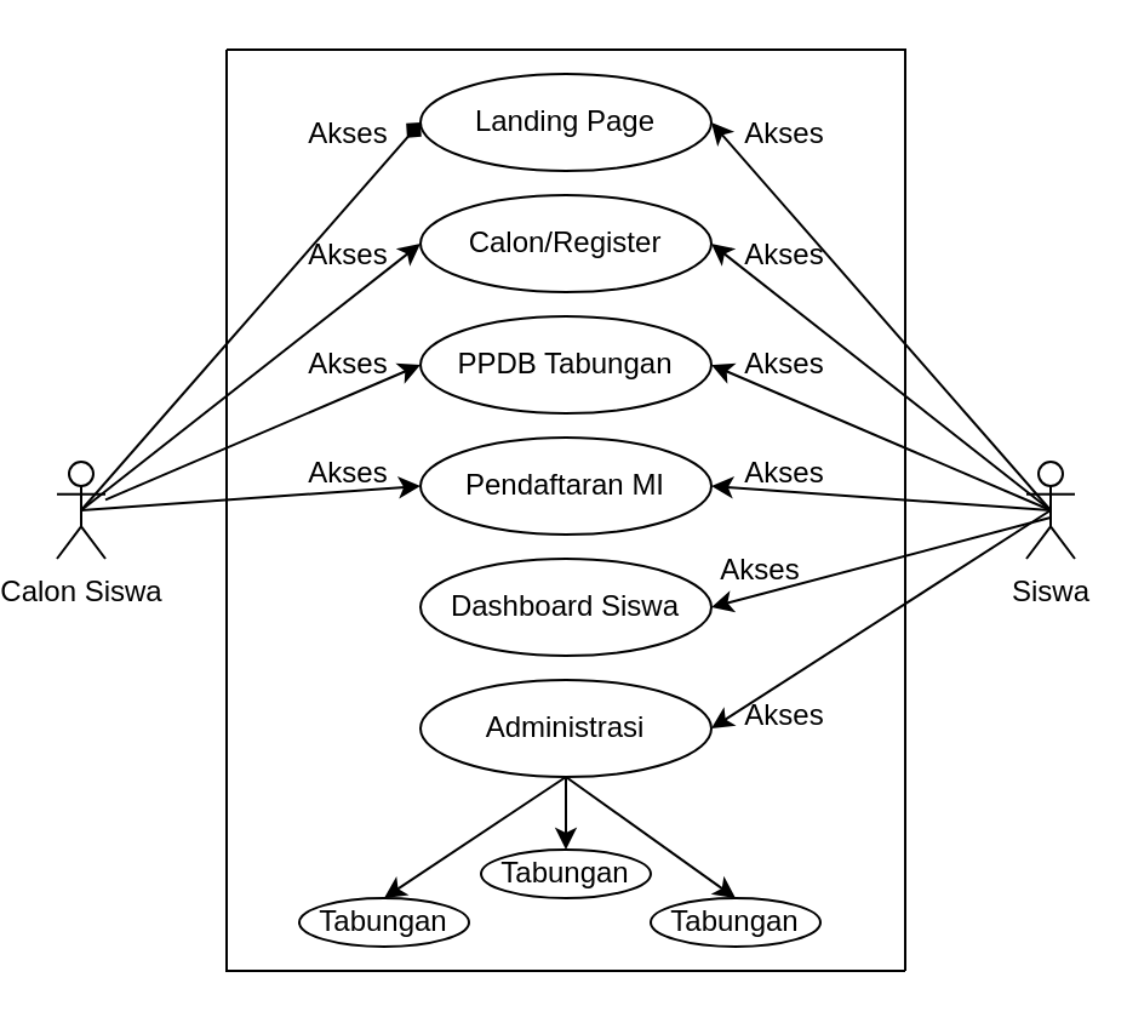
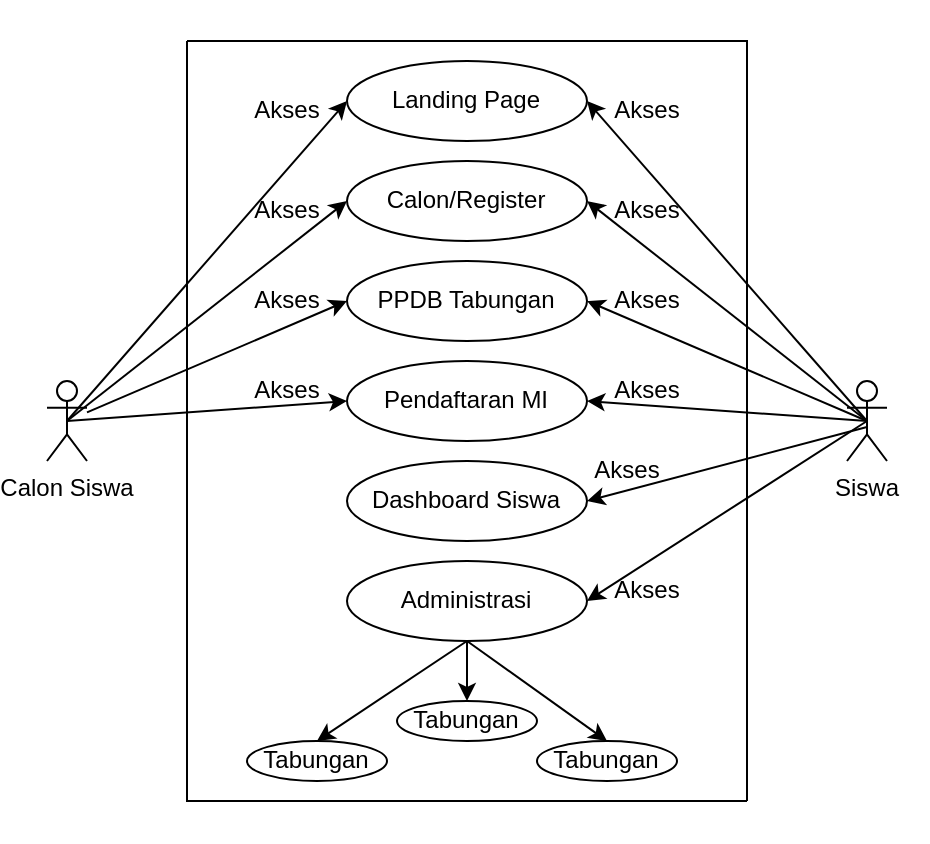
  <mxCell id="0" />
  <mxCell id="1" parent="0" />
  <mxCell id="2" value="Calon Siswa" style="shape=umlActor;verticalLabelPosition=bottom;verticalAlign=top;html=1;outlineConnect=0;" vertex="1" parent="1"><mxGeometry x="20" y="190" width="20" height="40" as="geometry" /></mxCell>
  <mxCell id="3" value="Siswa&lt;br&gt;" style="shape=umlActor;verticalLabelPosition=bottom;verticalAlign=top;html=1;outlineConnect=0;" vertex="1" parent="1"><mxGeometry x="420" y="190" width="20" height="40" as="geometry" /></mxCell>
  <mxCell id="4" value="Landing Page" style="ellipse;whiteSpace=wrap;html=1;" vertex="1" parent="1"><mxGeometry x="170" y="30" width="120" height="40" as="geometry" /></mxCell>
  <mxCell id="5" value="Calon/Register" style="ellipse;whiteSpace=wrap;html=1;" vertex="1" parent="1"><mxGeometry x="170" y="80" width="120" height="40" as="geometry" /></mxCell>
  <mxCell id="6" value="PPDB Tabungan" style="ellipse;whiteSpace=wrap;html=1;" vertex="1" parent="1"><mxGeometry x="170" y="130" width="120" height="40" as="geometry" /></mxCell>
  <mxCell id="7" value="Pendaftaran MI" style="ellipse;whiteSpace=wrap;html=1;" vertex="1" parent="1"><mxGeometry x="170" y="180" width="120" height="40" as="geometry" /></mxCell>
  <mxCell id="8" value="Dashboard Siswa" style="ellipse;whiteSpace=wrap;html=1;" vertex="1" parent="1"><mxGeometry x="170" y="230" width="120" height="40" as="geometry" /></mxCell>
  <mxCell id="9" value="Administrasi" style="ellipse;whiteSpace=wrap;html=1;" vertex="1" parent="1"><mxGeometry x="170" y="280" width="120" height="40" as="geometry" /></mxCell>
  <mxCell id="10" value="" style="endArrow=classic;html=1;rounded=0;entryX=1;entryY=0.5;entryDx=0;entryDy=0;" edge="1" parent="1" target="9"><mxGeometry width="50" height="50" relative="1" as="geometry"><mxPoint x="430" y="210" as="sourcePoint" /><mxPoint x="250" y="300" as="targetPoint" /></mxGeometry></mxCell>
  <mxCell id="11" value="" style="endArrow=classic;html=1;rounded=0;entryX=1;entryY=0.5;entryDx=0;entryDy=0;" edge="1" parent="1" target="8"><mxGeometry width="50" height="50" relative="1" as="geometry"><mxPoint x="430" y="213" as="sourcePoint" /><mxPoint x="250" y="250" as="targetPoint" /></mxGeometry></mxCell>
  <mxCell id="12" value="" style="endArrow=classic;html=1;rounded=0;entryX=1;entryY=0.5;entryDx=0;entryDy=0;" edge="1" parent="1" target="6"><mxGeometry width="50" height="50" relative="1" as="geometry"><mxPoint x="430" y="210" as="sourcePoint" /><mxPoint x="250" y="150" as="targetPoint" /></mxGeometry></mxCell>
  <mxCell id="13" value="" style="endArrow=classic;html=1;rounded=0;" edge="1" parent="1"><mxGeometry width="50" height="50" relative="1" as="geometry"><mxPoint x="430" y="210" as="sourcePoint" /><mxPoint x="290" y="200" as="targetPoint" /></mxGeometry></mxCell>
  <mxCell id="14" value="" style="endArrow=classic;html=1;rounded=0;entryX=1;entryY=0.5;entryDx=0;entryDy=0;" edge="1" parent="1" target="5"><mxGeometry width="50" height="50" relative="1" as="geometry"><mxPoint x="430" y="210" as="sourcePoint" /><mxPoint x="250" y="100" as="targetPoint" /></mxGeometry></mxCell>
  <mxCell id="15" value="" style="endArrow=classic;html=1;rounded=0;entryX=1;entryY=0.5;entryDx=0;entryDy=0;" edge="1" parent="1" target="4"><mxGeometry width="50" height="50" relative="1" as="geometry"><mxPoint x="430" y="210" as="sourcePoint" /><mxPoint x="250" y="50" as="targetPoint" /></mxGeometry></mxCell>
- <mxCell id="16" value="" style="endArrow=diamond;html=1;rounded=0;exitX=0.5;exitY=0.5;exitDx=0;exitDy=0;exitPerimeter=0;entryX=0;entryY=0.5;entryDx=0;entryDy=0;" edge="1" parent="1" source="2" target="4"><mxGeometry width="50" height="50" relative="1" as="geometry"><mxPoint x="-20" y="240" as="sourcePoint" /><mxPoint x="30" y="190" as="targetPoint" /></mxGeometry></mxCell>
+ <mxCell id="16" value="" style="endArrow=classic;html=1;rounded=0;exitX=0.5;exitY=0.5;exitDx=0;exitDy=0;exitPerimeter=0;entryX=0;entryY=0.5;entryDx=0;entryDy=0;" edge="1" parent="1" source="2" target="4"><mxGeometry width="50" height="50" relative="1" as="geometry"><mxPoint x="-20" y="240" as="sourcePoint" /><mxPoint x="30" y="190" as="targetPoint" /></mxGeometry></mxCell>
  <mxCell id="17" value="" style="endArrow=classic;html=1;rounded=0;exitX=0.5;exitY=0.5;exitDx=0;exitDy=0;exitPerimeter=0;entryX=0;entryY=0.5;entryDx=0;entryDy=0;" edge="1" parent="1" source="2" target="5"><mxGeometry width="50" height="50" relative="1" as="geometry"><mxPoint x="-40" y="220" as="sourcePoint" /><mxPoint x="180" y="60" as="targetPoint" /></mxGeometry></mxCell>
  <mxCell id="18" value="" style="endArrow=classic;html=1;rounded=0;entryX=0;entryY=0.5;entryDx=0;entryDy=0;" edge="1" parent="1" source="2" target="6"><mxGeometry width="50" height="50" relative="1" as="geometry"><mxPoint x="-30" y="230" as="sourcePoint" /><mxPoint x="190" y="70" as="targetPoint" /></mxGeometry></mxCell>
  <mxCell id="19" value="" style="endArrow=classic;html=1;rounded=0;entryX=0;entryY=0.5;entryDx=0;entryDy=0;exitX=0.5;exitY=0.5;exitDx=0;exitDy=0;exitPerimeter=0;" edge="1" parent="1" source="2" target="7"><mxGeometry width="50" height="50" relative="1" as="geometry"><mxPoint x="-20" y="240" as="sourcePoint" /><mxPoint x="200" y="80" as="targetPoint" /></mxGeometry></mxCell>
  <mxCell id="20" value="Tabungan" style="ellipse;whiteSpace=wrap;html=1;" vertex="1" parent="1"><mxGeometry x="195" y="350" width="70" height="20" as="geometry" /></mxCell>
  <mxCell id="21" value="Tabungan" style="ellipse;whiteSpace=wrap;html=1;" vertex="1" parent="1"><mxGeometry x="265" y="370" width="70" height="20" as="geometry" /></mxCell>
  <mxCell id="22" value="Tabungan" style="ellipse;whiteSpace=wrap;html=1;" vertex="1" parent="1"><mxGeometry x="120" y="370" width="70" height="20" as="geometry" /></mxCell>
  <mxCell id="23" value="" style="endArrow=classic;html=1;rounded=0;exitX=0.5;exitY=1;exitDx=0;exitDy=0;entryX=0.5;entryY=0;entryDx=0;entryDy=0;" edge="1" parent="1" source="9" target="21"><mxGeometry width="50" height="50" relative="1" as="geometry"><mxPoint x="280" y="290" as="sourcePoint" /><mxPoint x="330" y="240" as="targetPoint" /></mxGeometry></mxCell>
  <mxCell id="24" value="" style="endArrow=classic;html=1;rounded=0;exitX=0.5;exitY=1;exitDx=0;exitDy=0;entryX=0.5;entryY=0;entryDx=0;entryDy=0;" edge="1" parent="1" source="9" target="22"><mxGeometry width="50" height="50" relative="1" as="geometry"><mxPoint x="240" y="330" as="sourcePoint" /><mxPoint x="310" y="380" as="targetPoint" /></mxGeometry></mxCell>
  <mxCell id="25" value="" style="endArrow=classic;html=1;rounded=0;entryX=0.5;entryY=0;entryDx=0;entryDy=0;" edge="1" parent="1" target="20"><mxGeometry width="50" height="50" relative="1" as="geometry"><mxPoint x="230" y="320" as="sourcePoint" /><mxPoint x="320" y="390" as="targetPoint" /></mxGeometry></mxCell>
  <mxCell id="26" value="" style="endArrow=none;html=1;rounded=0;" edge="1" parent="1"><mxGeometry width="50" height="50" relative="1" as="geometry"><mxPoint x="370" y="400" as="sourcePoint" /><mxPoint x="90" y="20" as="targetPoint" /><Array as="points"><mxPoint x="370" y="20" /></Array></mxGeometry></mxCell>
  <mxCell id="27" value="" style="endArrow=none;html=1;rounded=0;" edge="1" parent="1"><mxGeometry width="50" height="50" relative="1" as="geometry"><mxPoint x="370" y="400" as="sourcePoint" /><mxPoint x="90" y="20" as="targetPoint" /><Array as="points"><mxPoint x="90" y="400" /></Array></mxGeometry></mxCell>
  <mxCell id="28" value="Akses" style="text;html=1;align=center;verticalAlign=middle;resizable=0;points=[];autosize=1;strokeColor=none;fillColor=none;" vertex="1" parent="1"><mxGeometry x="290" y="40" width="60" height="30" as="geometry" /></mxCell>
  <mxCell id="29" value="Akses" style="text;html=1;align=center;verticalAlign=middle;resizable=0;points=[];autosize=1;strokeColor=none;fillColor=none;" vertex="1" parent="1"><mxGeometry x="290" y="90" width="60" height="30" as="geometry" /></mxCell>
  <mxCell id="30" value="Akses" style="text;html=1;align=center;verticalAlign=middle;resizable=0;points=[];autosize=1;strokeColor=none;fillColor=none;" vertex="1" parent="1"><mxGeometry x="290" y="135" width="60" height="30" as="geometry" /></mxCell>
  <mxCell id="31" value="Akses" style="text;html=1;align=center;verticalAlign=middle;resizable=0;points=[];autosize=1;strokeColor=none;fillColor=none;" vertex="1" parent="1"><mxGeometry x="290" y="180" width="60" height="30" as="geometry" /></mxCell>
  <mxCell id="32" value="Akses" style="text;html=1;align=center;verticalAlign=middle;resizable=0;points=[];autosize=1;strokeColor=none;fillColor=none;" vertex="1" parent="1"><mxGeometry x="280" y="220" width="60" height="30" as="geometry" /></mxCell>
  <mxCell id="33" value="Akses" style="text;html=1;align=center;verticalAlign=middle;resizable=0;points=[];autosize=1;strokeColor=none;fillColor=none;" vertex="1" parent="1"><mxGeometry x="290" y="280" width="60" height="30" as="geometry" /></mxCell>
  <mxCell id="34" value="Akses" style="text;html=1;align=center;verticalAlign=middle;resizable=0;points=[];autosize=1;strokeColor=none;fillColor=none;" vertex="1" parent="1"><mxGeometry x="110" y="40" width="60" height="30" as="geometry" /></mxCell>
  <mxCell id="35" value="Akses" style="text;html=1;align=center;verticalAlign=middle;resizable=0;points=[];autosize=1;strokeColor=none;fillColor=none;" vertex="1" parent="1"><mxGeometry x="110" y="90" width="60" height="30" as="geometry" /></mxCell>
  <mxCell id="36" value="Akses" style="text;html=1;align=center;verticalAlign=middle;resizable=0;points=[];autosize=1;strokeColor=none;fillColor=none;" vertex="1" parent="1"><mxGeometry x="110" y="135" width="60" height="30" as="geometry" /></mxCell>
  <mxCell id="37" value="Akses" style="text;html=1;align=center;verticalAlign=middle;resizable=0;points=[];autosize=1;strokeColor=none;fillColor=none;" vertex="1" parent="1"><mxGeometry x="110" y="180" width="60" height="30" as="geometry" /></mxCell>
